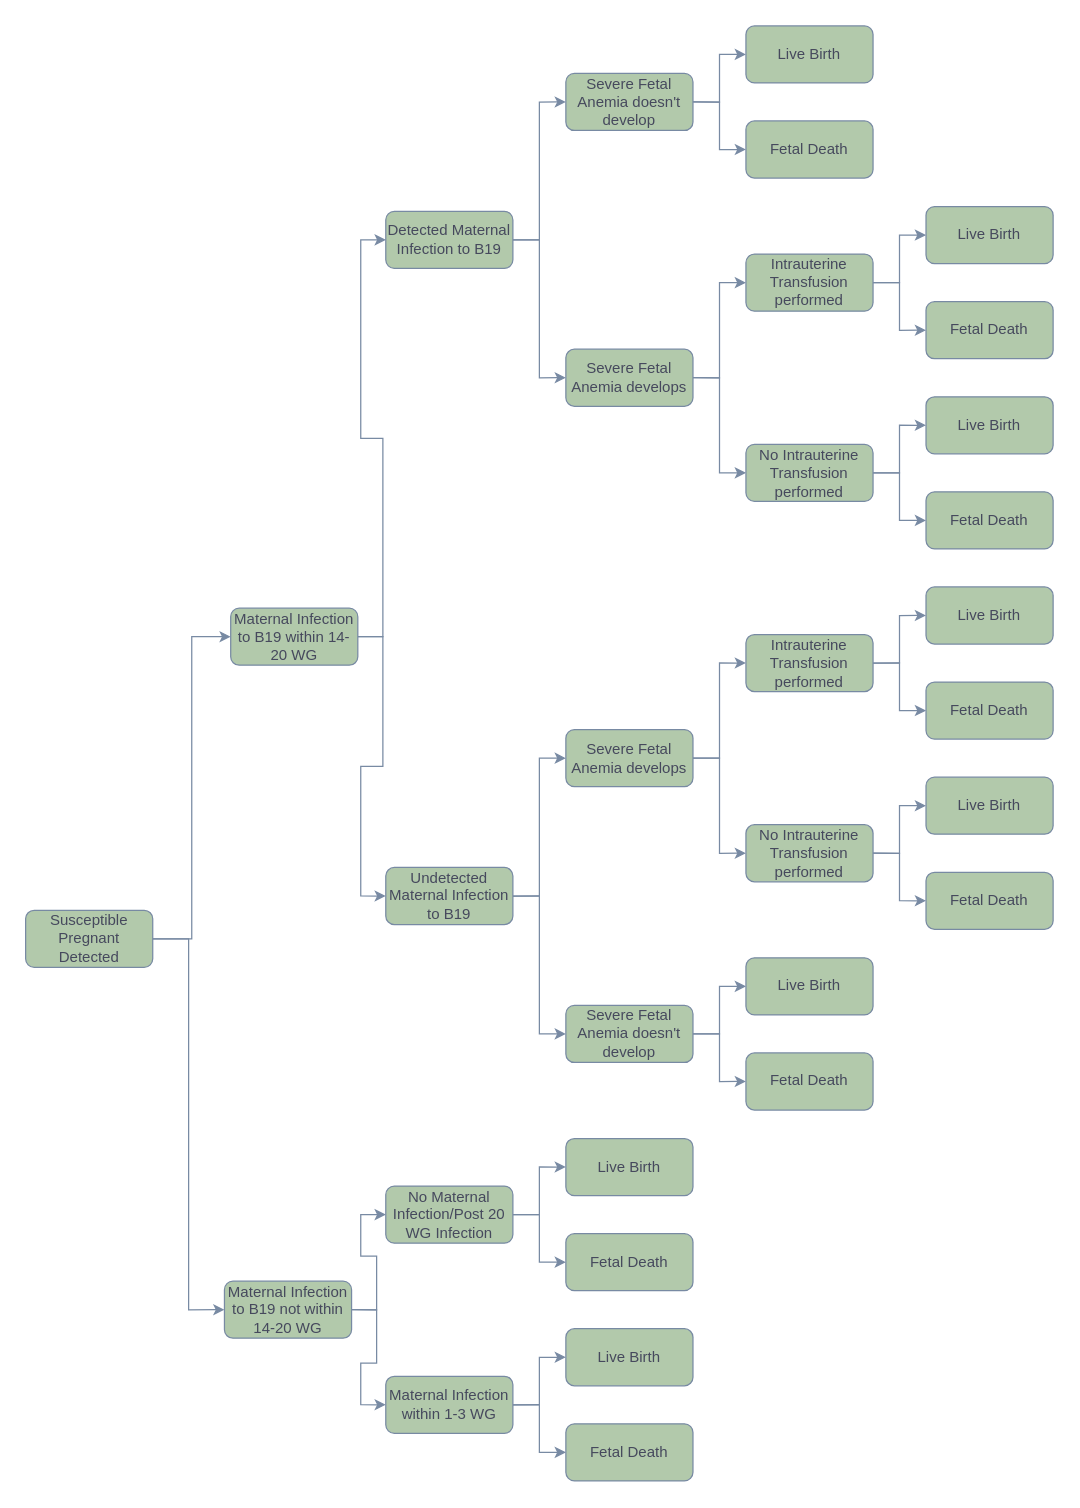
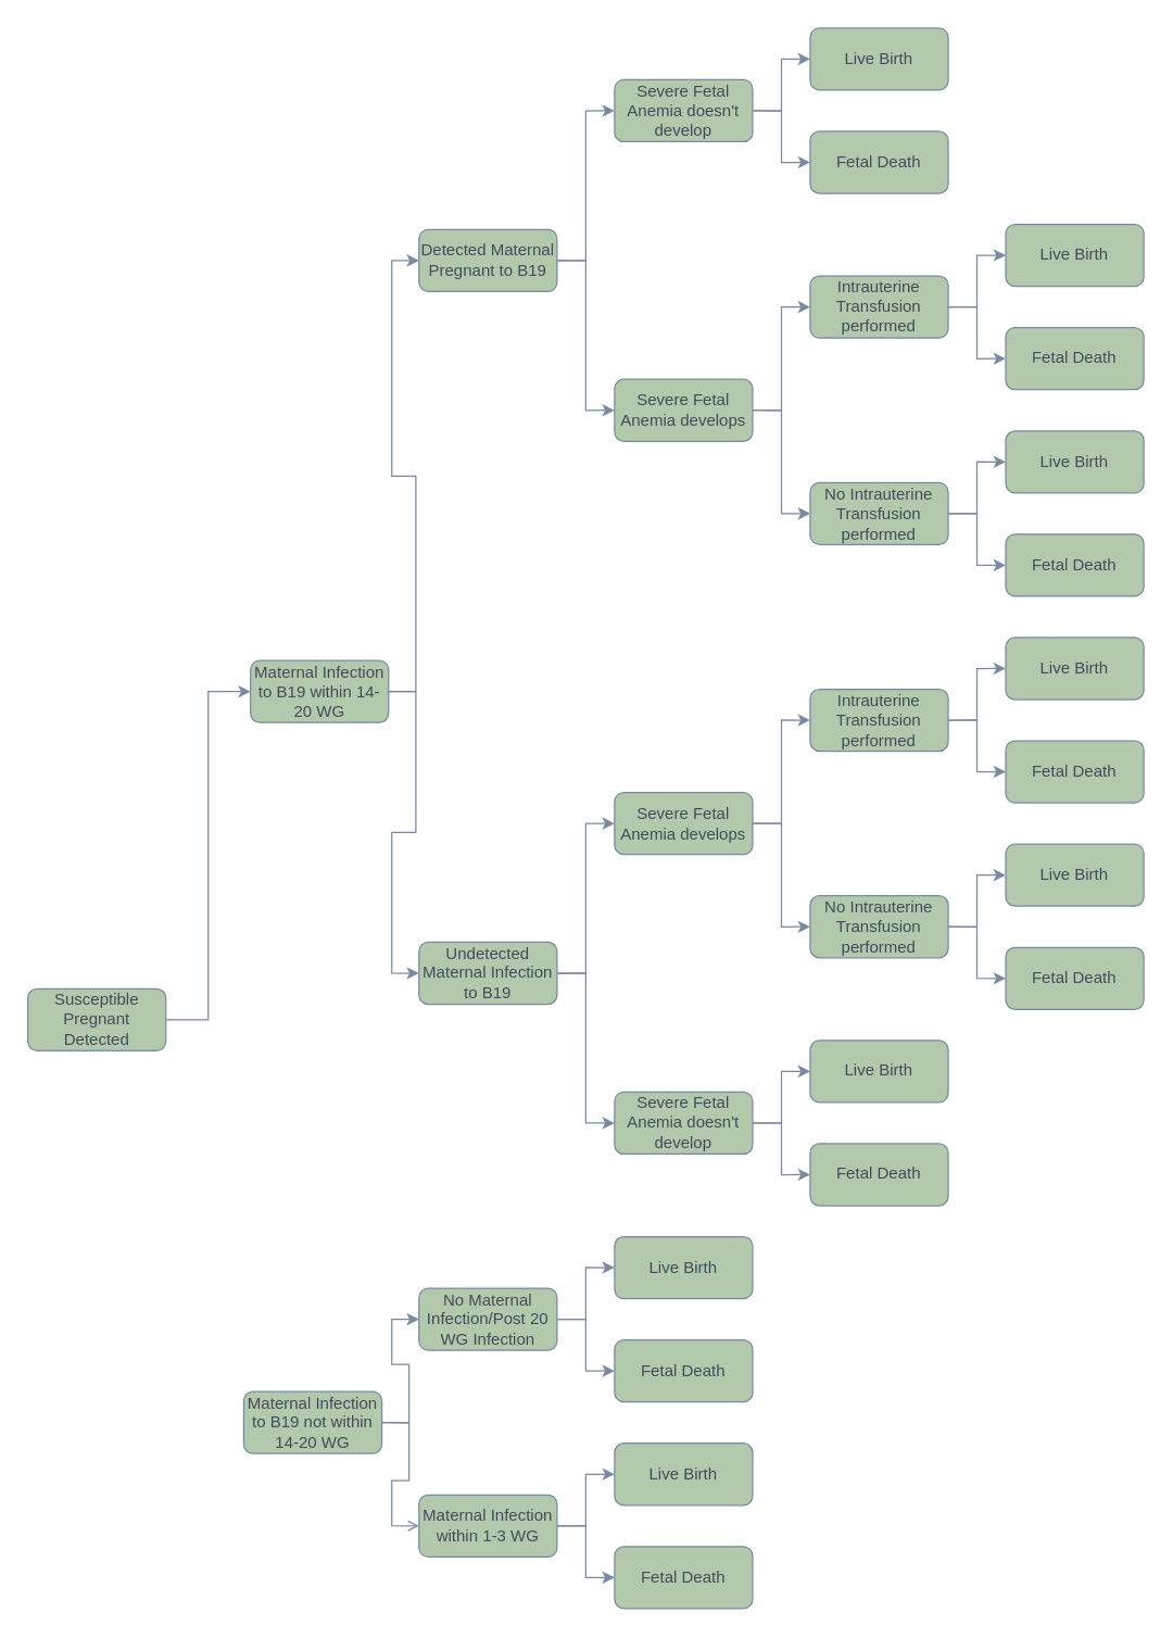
  <mxCell id="0" />
  <mxCell id="1" parent="0" />
  <mxCell id="2" value="" style="group" vertex="1" connectable="0" parent="1"><mxGeometry x="20" y="20" width="822" height="1164" as="geometry" /></mxCell>
  <mxCell id="3" value="" style="edgeStyle=orthogonalEdgeStyle;rounded=0;orthogonalLoop=1;jettySize=auto;html=1;entryX=0;entryY=0.5;entryDx=0;entryDy=0;labelBackgroundColor=none;fontColor=default;strokeColor=#788AA3;" edge="1" parent="2" source="5" target="8"><mxGeometry relative="1" as="geometry" /></mxCell>
- <mxCell id="4" value="" style="edgeStyle=orthogonalEdgeStyle;rounded=0;orthogonalLoop=1;jettySize=auto;html=1;entryX=0;entryY=0.5;entryDx=0;entryDy=0;labelBackgroundColor=none;fontColor=default;strokeColor=#788AA3;" edge="1" parent="2" source="5" target="11"><mxGeometry relative="1" as="geometry" /></mxCell>
  <mxCell id="5" value="Susceptible Pregnant Detected" style="rounded=1;whiteSpace=wrap;html=1;labelBackgroundColor=none;fillColor=#B2C9AB;strokeColor=#788AA3;fontColor=#46495D;" vertex="1" parent="2"><mxGeometry y="707.529" width="101.691" height="45.647" as="geometry" /></mxCell>
  <mxCell id="6" style="edgeStyle=orthogonalEdgeStyle;rounded=0;orthogonalLoop=1;jettySize=auto;html=1;exitX=1;exitY=0.5;exitDx=0;exitDy=0;entryX=0;entryY=0.5;entryDx=0;entryDy=0;labelBackgroundColor=none;fontColor=default;strokeColor=#788AA3;" edge="1" parent="2" source="8" target="14"><mxGeometry relative="1" as="geometry" /></mxCell>
  <mxCell id="7" style="edgeStyle=orthogonalEdgeStyle;rounded=0;orthogonalLoop=1;jettySize=auto;html=1;exitX=1;exitY=0.5;exitDx=0;exitDy=0;entryX=0;entryY=0.5;entryDx=0;entryDy=0;labelBackgroundColor=none;fontColor=default;strokeColor=#788AA3;" edge="1" parent="2" source="8" target="17"><mxGeometry relative="1" as="geometry" /></mxCell>
  <mxCell id="8" value="Maternal Infection to B19 within 14-20 WG" style="rounded=1;whiteSpace=wrap;html=1;labelBackgroundColor=none;fillColor=#B2C9AB;strokeColor=#788AA3;fontColor=#46495D;" vertex="1" parent="2"><mxGeometry x="164.062" y="465.824" width="101.691" height="45.647" as="geometry" /></mxCell>
  <mxCell id="9" style="edgeStyle=orthogonalEdgeStyle;rounded=0;orthogonalLoop=1;jettySize=auto;html=1;exitX=1;exitY=0.5;exitDx=0;exitDy=0;entryX=0;entryY=0.5;entryDx=0;entryDy=0;labelBackgroundColor=none;fontColor=default;strokeColor=#788AA3;" edge="1" parent="2" source="11" target="20"><mxGeometry relative="1" as="geometry" /></mxCell>
- <mxCell id="10" style="edgeStyle=orthogonalEdgeStyle;rounded=0;orthogonalLoop=1;jettySize=auto;html=1;exitX=1;exitY=0.5;exitDx=0;exitDy=0;entryX=0;entryY=0.5;entryDx=0;entryDy=0;labelBackgroundColor=none;fontColor=default;strokeColor=#788AA3;" edge="1" parent="2" source="11" target="23"><mxGeometry relative="1" as="geometry" /></mxCell>
+ <mxCell id="10" style="edgeStyle=orthogonalEdgeStyle;rounded=0;orthogonalLoop=1;jettySize=auto;html=1;exitX=1;exitY=0.5;exitDx=0;exitDy=0;entryX=0;entryY=0.5;entryDx=0;entryDy=0;labelBackgroundColor=none;fontColor=default;strokeColor=#788AA3;endArrow=open;" edge="1" parent="2" source="11" target="23"><mxGeometry relative="1" as="geometry" /></mxCell>
  <mxCell id="11" value="Maternal Infection to B19 not within 14-20 WG" style="rounded=1;whiteSpace=wrap;html=1;labelBackgroundColor=none;fillColor=#B2C9AB;strokeColor=#788AA3;fontColor=#46495D;" vertex="1" parent="2"><mxGeometry x="159.062" y="1004.235" width="101.691" height="45.647" as="geometry" /></mxCell>
  <mxCell id="12" style="edgeStyle=orthogonalEdgeStyle;rounded=0;orthogonalLoop=1;jettySize=auto;html=1;exitX=1;exitY=0.5;exitDx=0;exitDy=0;entryX=0;entryY=0.5;entryDx=0;entryDy=0;labelBackgroundColor=none;fontColor=default;strokeColor=#788AA3;" edge="1" parent="2" source="14" target="36"><mxGeometry relative="1" as="geometry" /></mxCell>
  <mxCell id="13" style="edgeStyle=orthogonalEdgeStyle;rounded=0;orthogonalLoop=1;jettySize=auto;html=1;exitX=1;exitY=0.5;exitDx=0;exitDy=0;entryX=0;entryY=0.5;entryDx=0;entryDy=0;labelBackgroundColor=none;fontColor=default;strokeColor=#788AA3;" edge="1" parent="2" source="14" target="30"><mxGeometry relative="1" as="geometry" /></mxCell>
- <mxCell id="14" value="Detected Maternal Infection to B19" style="rounded=1;whiteSpace=wrap;html=1;labelBackgroundColor=none;fillColor=#B2C9AB;strokeColor=#788AA3;fontColor=#46495D;" vertex="1" parent="2"><mxGeometry x="288.124" y="148.353" width="101.691" height="45.647" as="geometry" /></mxCell>
+ <mxCell id="14" value="Detected Maternal Pregnant to B19" style="rounded=1;whiteSpace=wrap;html=1;labelBackgroundColor=none;fillColor=#B2C9AB;strokeColor=#788AA3;fontColor=#46495D;" vertex="1" parent="2"><mxGeometry x="288.124" y="148.353" width="101.691" height="45.647" as="geometry" /></mxCell>
  <mxCell id="15" style="edgeStyle=orthogonalEdgeStyle;rounded=0;orthogonalLoop=1;jettySize=auto;html=1;exitX=1;exitY=0.5;exitDx=0;exitDy=0;entryX=0;entryY=0.5;entryDx=0;entryDy=0;labelBackgroundColor=none;fontColor=default;strokeColor=#788AA3;" edge="1" parent="2" source="17" target="33"><mxGeometry relative="1" as="geometry" /></mxCell>
  <mxCell id="16" style="edgeStyle=orthogonalEdgeStyle;rounded=0;orthogonalLoop=1;jettySize=auto;html=1;exitX=1;exitY=0.5;exitDx=0;exitDy=0;entryX=0;entryY=0.5;entryDx=0;entryDy=0;labelBackgroundColor=none;fontColor=default;strokeColor=#788AA3;" edge="1" parent="2" source="17" target="39"><mxGeometry relative="1" as="geometry" /></mxCell>
  <mxCell id="17" value="Undetected Maternal Infection to B19" style="rounded=1;whiteSpace=wrap;html=1;labelBackgroundColor=none;fillColor=#B2C9AB;strokeColor=#788AA3;fontColor=#46495D;" vertex="1" parent="2"><mxGeometry x="288.124" y="673.294" width="101.691" height="45.647" as="geometry" /></mxCell>
  <mxCell id="18" style="edgeStyle=orthogonalEdgeStyle;rounded=0;orthogonalLoop=1;jettySize=auto;html=1;exitX=1;exitY=0.5;exitDx=0;exitDy=0;entryX=0;entryY=0.5;entryDx=0;entryDy=0;labelBackgroundColor=none;fontColor=default;strokeColor=#788AA3;" edge="1" parent="2" source="20" target="26"><mxGeometry relative="1" as="geometry" /></mxCell>
  <mxCell id="19" style="edgeStyle=orthogonalEdgeStyle;rounded=0;orthogonalLoop=1;jettySize=auto;html=1;exitX=1;exitY=0.5;exitDx=0;exitDy=0;entryX=0;entryY=0.5;entryDx=0;entryDy=0;labelBackgroundColor=none;fontColor=default;strokeColor=#788AA3;" edge="1" parent="2" source="20" target="27"><mxGeometry relative="1" as="geometry" /></mxCell>
  <mxCell id="20" value="No Maternal Infection/Post 20 WG Infection" style="rounded=1;whiteSpace=wrap;html=1;labelBackgroundColor=none;fillColor=#B2C9AB;strokeColor=#788AA3;fontColor=#46495D;" vertex="1" parent="2"><mxGeometry x="288.124" y="928.157" width="101.691" height="45.647" as="geometry" /></mxCell>
  <mxCell id="21" style="edgeStyle=orthogonalEdgeStyle;rounded=0;orthogonalLoop=1;jettySize=auto;html=1;exitX=1;exitY=0.5;exitDx=0;exitDy=0;entryX=0;entryY=0.5;entryDx=0;entryDy=0;labelBackgroundColor=none;fontColor=default;strokeColor=#788AA3;" edge="1" parent="2" source="23" target="24"><mxGeometry relative="1" as="geometry" /></mxCell>
  <mxCell id="22" style="edgeStyle=orthogonalEdgeStyle;rounded=0;orthogonalLoop=1;jettySize=auto;html=1;exitX=1;exitY=0.5;exitDx=0;exitDy=0;entryX=0;entryY=0.5;entryDx=0;entryDy=0;labelBackgroundColor=none;fontColor=default;strokeColor=#788AA3;" edge="1" parent="2" source="23" target="25"><mxGeometry relative="1" as="geometry" /></mxCell>
  <mxCell id="23" value="Maternal Infection within 1-3 WG" style="rounded=1;whiteSpace=wrap;html=1;labelBackgroundColor=none;fillColor=#B2C9AB;strokeColor=#788AA3;fontColor=#46495D;" vertex="1" parent="2"><mxGeometry x="288.124" y="1080.314" width="101.691" height="45.647" as="geometry" /></mxCell>
  <mxCell id="24" value="Live Birth" style="rounded=1;whiteSpace=wrap;html=1;labelBackgroundColor=none;fillColor=#B2C9AB;strokeColor=#788AA3;fontColor=#46495D;" vertex="1" parent="2"><mxGeometry x="432.186" y="1042.275" width="101.691" height="45.647" as="geometry" /></mxCell>
  <mxCell id="25" value="Fetal Death" style="rounded=1;whiteSpace=wrap;html=1;labelBackgroundColor=none;fillColor=#B2C9AB;strokeColor=#788AA3;fontColor=#46495D;" vertex="1" parent="2"><mxGeometry x="432.186" y="1118.353" width="101.691" height="45.647" as="geometry" /></mxCell>
  <mxCell id="26" value="Live Birth" style="rounded=1;whiteSpace=wrap;html=1;labelBackgroundColor=none;fillColor=#B2C9AB;strokeColor=#788AA3;fontColor=#46495D;" vertex="1" parent="2"><mxGeometry x="432.186" y="890.118" width="101.691" height="45.647" as="geometry" /></mxCell>
  <mxCell id="27" value="Fetal Death" style="rounded=1;whiteSpace=wrap;html=1;labelBackgroundColor=none;fillColor=#B2C9AB;strokeColor=#788AA3;fontColor=#46495D;" vertex="1" parent="2"><mxGeometry x="432.186" y="966.196" width="101.691" height="45.647" as="geometry" /></mxCell>
  <mxCell id="28" style="edgeStyle=orthogonalEdgeStyle;rounded=0;orthogonalLoop=1;jettySize=auto;html=1;exitX=1;exitY=0.5;exitDx=0;exitDy=0;entryX=0;entryY=0.5;entryDx=0;entryDy=0;labelBackgroundColor=none;fontColor=default;strokeColor=#788AA3;" edge="1" parent="2" source="30" target="52"><mxGeometry relative="1" as="geometry" /></mxCell>
  <mxCell id="29" style="edgeStyle=orthogonalEdgeStyle;rounded=0;orthogonalLoop=1;jettySize=auto;html=1;exitX=1;exitY=0.5;exitDx=0;exitDy=0;entryX=0;entryY=0.5;entryDx=0;entryDy=0;labelBackgroundColor=none;fontColor=default;strokeColor=#788AA3;" edge="1" parent="2" source="30" target="53"><mxGeometry relative="1" as="geometry" /></mxCell>
  <mxCell id="30" value="Severe Fetal Anemia doesn't develop" style="rounded=1;whiteSpace=wrap;html=1;labelBackgroundColor=none;fillColor=#B2C9AB;strokeColor=#788AA3;fontColor=#46495D;" vertex="1" parent="2"><mxGeometry x="432.186" y="38.039" width="101.691" height="45.647" as="geometry" /></mxCell>
  <mxCell id="31" style="edgeStyle=orthogonalEdgeStyle;rounded=0;orthogonalLoop=1;jettySize=auto;html=1;exitX=1;exitY=0.5;exitDx=0;exitDy=0;entryX=0;entryY=0.5;entryDx=0;entryDy=0;labelBackgroundColor=none;fontColor=default;strokeColor=#788AA3;" edge="1" parent="2" source="33" target="51"><mxGeometry relative="1" as="geometry" /></mxCell>
  <mxCell id="32" style="edgeStyle=orthogonalEdgeStyle;rounded=0;orthogonalLoop=1;jettySize=auto;html=1;exitX=1;exitY=0.5;exitDx=0;exitDy=0;entryX=0;entryY=0.5;entryDx=0;entryDy=0;labelBackgroundColor=none;fontColor=default;strokeColor=#788AA3;" edge="1" parent="2" source="33" target="48"><mxGeometry relative="1" as="geometry" /></mxCell>
  <mxCell id="33" value="Severe Fetal Anemia develops" style="rounded=1;whiteSpace=wrap;html=1;labelBackgroundColor=none;fillColor=#B2C9AB;strokeColor=#788AA3;fontColor=#46495D;" vertex="1" parent="2"><mxGeometry x="432.186" y="562.98" width="101.691" height="45.647" as="geometry" /></mxCell>
  <mxCell id="34" style="edgeStyle=orthogonalEdgeStyle;rounded=0;orthogonalLoop=1;jettySize=auto;html=1;exitX=1;exitY=0.5;exitDx=0;exitDy=0;entryX=0;entryY=0.5;entryDx=0;entryDy=0;labelBackgroundColor=none;fontColor=default;strokeColor=#788AA3;" edge="1" parent="2" source="36" target="42"><mxGeometry relative="1" as="geometry" /></mxCell>
  <mxCell id="35" style="edgeStyle=orthogonalEdgeStyle;rounded=0;orthogonalLoop=1;jettySize=auto;html=1;exitX=1;exitY=0.5;exitDx=0;exitDy=0;entryX=0;entryY=0.5;entryDx=0;entryDy=0;labelBackgroundColor=none;fontColor=default;strokeColor=#788AA3;" edge="1" parent="2" source="36" target="45"><mxGeometry relative="1" as="geometry" /></mxCell>
  <mxCell id="36" value="Severe Fetal Anemia develops" style="rounded=1;whiteSpace=wrap;html=1;labelBackgroundColor=none;fillColor=#B2C9AB;strokeColor=#788AA3;fontColor=#46495D;" vertex="1" parent="2"><mxGeometry x="432.186" y="258.667" width="101.691" height="45.647" as="geometry" /></mxCell>
  <mxCell id="37" style="edgeStyle=orthogonalEdgeStyle;rounded=0;orthogonalLoop=1;jettySize=auto;html=1;exitX=1;exitY=0.5;exitDx=0;exitDy=0;entryX=0;entryY=0.5;entryDx=0;entryDy=0;labelBackgroundColor=none;fontColor=default;strokeColor=#788AA3;" edge="1" parent="2" source="39" target="55"><mxGeometry relative="1" as="geometry" /></mxCell>
  <mxCell id="38" style="edgeStyle=orthogonalEdgeStyle;rounded=0;orthogonalLoop=1;jettySize=auto;html=1;exitX=1;exitY=0.5;exitDx=0;exitDy=0;entryX=0;entryY=0.5;entryDx=0;entryDy=0;labelBackgroundColor=none;fontColor=default;strokeColor=#788AA3;" edge="1" parent="2" source="39" target="54"><mxGeometry relative="1" as="geometry" /></mxCell>
  <mxCell id="39" value="Severe Fetal Anemia doesn't develop" style="rounded=1;whiteSpace=wrap;html=1;labelBackgroundColor=none;fillColor=#B2C9AB;strokeColor=#788AA3;fontColor=#46495D;" vertex="1" parent="2"><mxGeometry x="432.186" y="783.608" width="101.691" height="45.647" as="geometry" /></mxCell>
  <mxCell id="40" style="edgeStyle=orthogonalEdgeStyle;rounded=0;orthogonalLoop=1;jettySize=auto;html=1;exitX=1;exitY=0.5;exitDx=0;exitDy=0;entryX=0;entryY=0.5;entryDx=0;entryDy=0;labelBackgroundColor=none;fontColor=default;strokeColor=#788AA3;" edge="1" parent="2" source="42" target="57"><mxGeometry relative="1" as="geometry" /></mxCell>
  <mxCell id="41" style="edgeStyle=orthogonalEdgeStyle;rounded=0;orthogonalLoop=1;jettySize=auto;html=1;exitX=1;exitY=0.5;exitDx=0;exitDy=0;entryX=0;entryY=0.5;entryDx=0;entryDy=0;labelBackgroundColor=none;fontColor=default;strokeColor=#788AA3;" edge="1" parent="2" source="42" target="63"><mxGeometry relative="1" as="geometry" /></mxCell>
  <mxCell id="42" value="Intrauterine Transfusion performed" style="rounded=1;whiteSpace=wrap;html=1;labelBackgroundColor=none;fillColor=#B2C9AB;strokeColor=#788AA3;fontColor=#46495D;" vertex="1" parent="2"><mxGeometry x="576.247" y="182.588" width="101.691" height="45.647" as="geometry" /></mxCell>
  <mxCell id="43" style="edgeStyle=orthogonalEdgeStyle;rounded=0;orthogonalLoop=1;jettySize=auto;html=1;exitX=1;exitY=0.5;exitDx=0;exitDy=0;entryX=0;entryY=0.5;entryDx=0;entryDy=0;labelBackgroundColor=none;fontColor=default;strokeColor=#788AA3;" edge="1" parent="2" source="45" target="58"><mxGeometry relative="1" as="geometry" /></mxCell>
  <mxCell id="44" style="edgeStyle=orthogonalEdgeStyle;rounded=0;orthogonalLoop=1;jettySize=auto;html=1;exitX=1;exitY=0.5;exitDx=0;exitDy=0;entryX=0;entryY=0.5;entryDx=0;entryDy=0;labelBackgroundColor=none;fontColor=default;strokeColor=#788AA3;" edge="1" parent="2" source="45" target="62"><mxGeometry relative="1" as="geometry" /></mxCell>
  <mxCell id="45" value="No Intrauterine Transfusion performed" style="rounded=1;whiteSpace=wrap;html=1;labelBackgroundColor=none;fillColor=#B2C9AB;strokeColor=#788AA3;fontColor=#46495D;" vertex="1" parent="2"><mxGeometry x="576.247" y="334.745" width="101.691" height="45.647" as="geometry" /></mxCell>
  <mxCell id="46" style="edgeStyle=orthogonalEdgeStyle;rounded=0;orthogonalLoop=1;jettySize=auto;html=1;exitX=1;exitY=0.5;exitDx=0;exitDy=0;entryX=0;entryY=0.5;entryDx=0;entryDy=0;labelBackgroundColor=none;fontColor=default;strokeColor=#788AA3;" edge="1" parent="2" source="48" target="56"><mxGeometry relative="1" as="geometry" /></mxCell>
  <mxCell id="47" style="edgeStyle=orthogonalEdgeStyle;rounded=0;orthogonalLoop=1;jettySize=auto;html=1;exitX=1;exitY=0.5;exitDx=0;exitDy=0;entryX=0;entryY=0.5;entryDx=0;entryDy=0;labelBackgroundColor=none;fontColor=default;strokeColor=#788AA3;" edge="1" parent="2" source="48" target="61"><mxGeometry relative="1" as="geometry" /></mxCell>
  <mxCell id="48" value="Intrauterine Transfusion performed" style="rounded=1;whiteSpace=wrap;html=1;labelBackgroundColor=none;fillColor=#B2C9AB;strokeColor=#788AA3;fontColor=#46495D;" vertex="1" parent="2"><mxGeometry x="576.247" y="486.902" width="101.691" height="45.647" as="geometry" /></mxCell>
  <mxCell id="49" style="edgeStyle=orthogonalEdgeStyle;rounded=0;orthogonalLoop=1;jettySize=auto;html=1;exitX=1;exitY=0.5;exitDx=0;exitDy=0;entryX=0;entryY=0.5;entryDx=0;entryDy=0;labelBackgroundColor=none;fontColor=default;strokeColor=#788AA3;" edge="1" parent="2" source="51" target="59"><mxGeometry relative="1" as="geometry" /></mxCell>
  <mxCell id="50" style="edgeStyle=orthogonalEdgeStyle;rounded=0;orthogonalLoop=1;jettySize=auto;html=1;exitX=1;exitY=0.5;exitDx=0;exitDy=0;entryX=0;entryY=0.5;entryDx=0;entryDy=0;labelBackgroundColor=none;fontColor=default;strokeColor=#788AA3;" edge="1" parent="2" source="51" target="60"><mxGeometry relative="1" as="geometry" /></mxCell>
  <mxCell id="51" value="No Intrauterine Transfusion performed" style="rounded=1;whiteSpace=wrap;html=1;labelBackgroundColor=none;fillColor=#B2C9AB;strokeColor=#788AA3;fontColor=#46495D;" vertex="1" parent="2"><mxGeometry x="576.247" y="639.059" width="101.691" height="45.647" as="geometry" /></mxCell>
  <mxCell id="52" value="Live Birth" style="rounded=1;whiteSpace=wrap;html=1;labelBackgroundColor=none;fillColor=#B2C9AB;strokeColor=#788AA3;fontColor=#46495D;" vertex="1" parent="2"><mxGeometry x="576.247" width="101.691" height="45.647" as="geometry" /></mxCell>
  <mxCell id="53" value="Fetal Death" style="rounded=1;whiteSpace=wrap;html=1;labelBackgroundColor=none;fillColor=#B2C9AB;strokeColor=#788AA3;fontColor=#46495D;" vertex="1" parent="2"><mxGeometry x="576.247" y="76.078" width="101.691" height="45.647" as="geometry" /></mxCell>
  <mxCell id="54" value="Live Birth" style="rounded=1;whiteSpace=wrap;html=1;labelBackgroundColor=none;fillColor=#B2C9AB;strokeColor=#788AA3;fontColor=#46495D;" vertex="1" parent="2"><mxGeometry x="576.247" y="745.569" width="101.691" height="45.647" as="geometry" /></mxCell>
  <mxCell id="55" value="Fetal Death" style="rounded=1;whiteSpace=wrap;html=1;labelBackgroundColor=none;fillColor=#B2C9AB;strokeColor=#788AA3;fontColor=#46495D;" vertex="1" parent="2"><mxGeometry x="576.247" y="821.647" width="101.691" height="45.647" as="geometry" /></mxCell>
  <mxCell id="56" value="Live Birth" style="rounded=1;whiteSpace=wrap;html=1;labelBackgroundColor=none;fillColor=#B2C9AB;strokeColor=#788AA3;fontColor=#46495D;" vertex="1" parent="2"><mxGeometry x="720.309" y="448.863" width="101.691" height="45.647" as="geometry" /></mxCell>
  <mxCell id="57" value="Live Birth" style="rounded=1;whiteSpace=wrap;html=1;labelBackgroundColor=none;fillColor=#B2C9AB;strokeColor=#788AA3;fontColor=#46495D;" vertex="1" parent="2"><mxGeometry x="720.309" y="144.549" width="101.691" height="45.647" as="geometry" /></mxCell>
  <mxCell id="58" value="Live Birth" style="rounded=1;whiteSpace=wrap;html=1;labelBackgroundColor=none;fillColor=#B2C9AB;strokeColor=#788AA3;fontColor=#46495D;" vertex="1" parent="2"><mxGeometry x="720.309" y="296.706" width="101.691" height="45.647" as="geometry" /></mxCell>
  <mxCell id="59" value="Live Birth" style="rounded=1;whiteSpace=wrap;html=1;labelBackgroundColor=none;fillColor=#B2C9AB;strokeColor=#788AA3;fontColor=#46495D;" vertex="1" parent="2"><mxGeometry x="720.309" y="601.02" width="101.691" height="45.647" as="geometry" /></mxCell>
  <mxCell id="60" value="Fetal Death" style="rounded=1;whiteSpace=wrap;html=1;labelBackgroundColor=none;fillColor=#B2C9AB;strokeColor=#788AA3;fontColor=#46495D;" vertex="1" parent="2"><mxGeometry x="720.309" y="677.098" width="101.691" height="45.647" as="geometry" /></mxCell>
  <mxCell id="61" value="Fetal Death" style="rounded=1;whiteSpace=wrap;html=1;labelBackgroundColor=none;fillColor=#B2C9AB;strokeColor=#788AA3;fontColor=#46495D;" vertex="1" parent="2"><mxGeometry x="720.309" y="524.941" width="101.691" height="45.647" as="geometry" /></mxCell>
  <mxCell id="62" value="Fetal Death" style="rounded=1;whiteSpace=wrap;html=1;labelBackgroundColor=none;fillColor=#B2C9AB;strokeColor=#788AA3;fontColor=#46495D;" vertex="1" parent="2"><mxGeometry x="720.309" y="372.784" width="101.691" height="45.647" as="geometry" /></mxCell>
  <mxCell id="63" value="Fetal Death" style="rounded=1;whiteSpace=wrap;html=1;labelBackgroundColor=none;fillColor=#B2C9AB;strokeColor=#788AA3;fontColor=#46495D;" vertex="1" parent="2"><mxGeometry x="720.309" y="220.627" width="101.691" height="45.647" as="geometry" /></mxCell>
